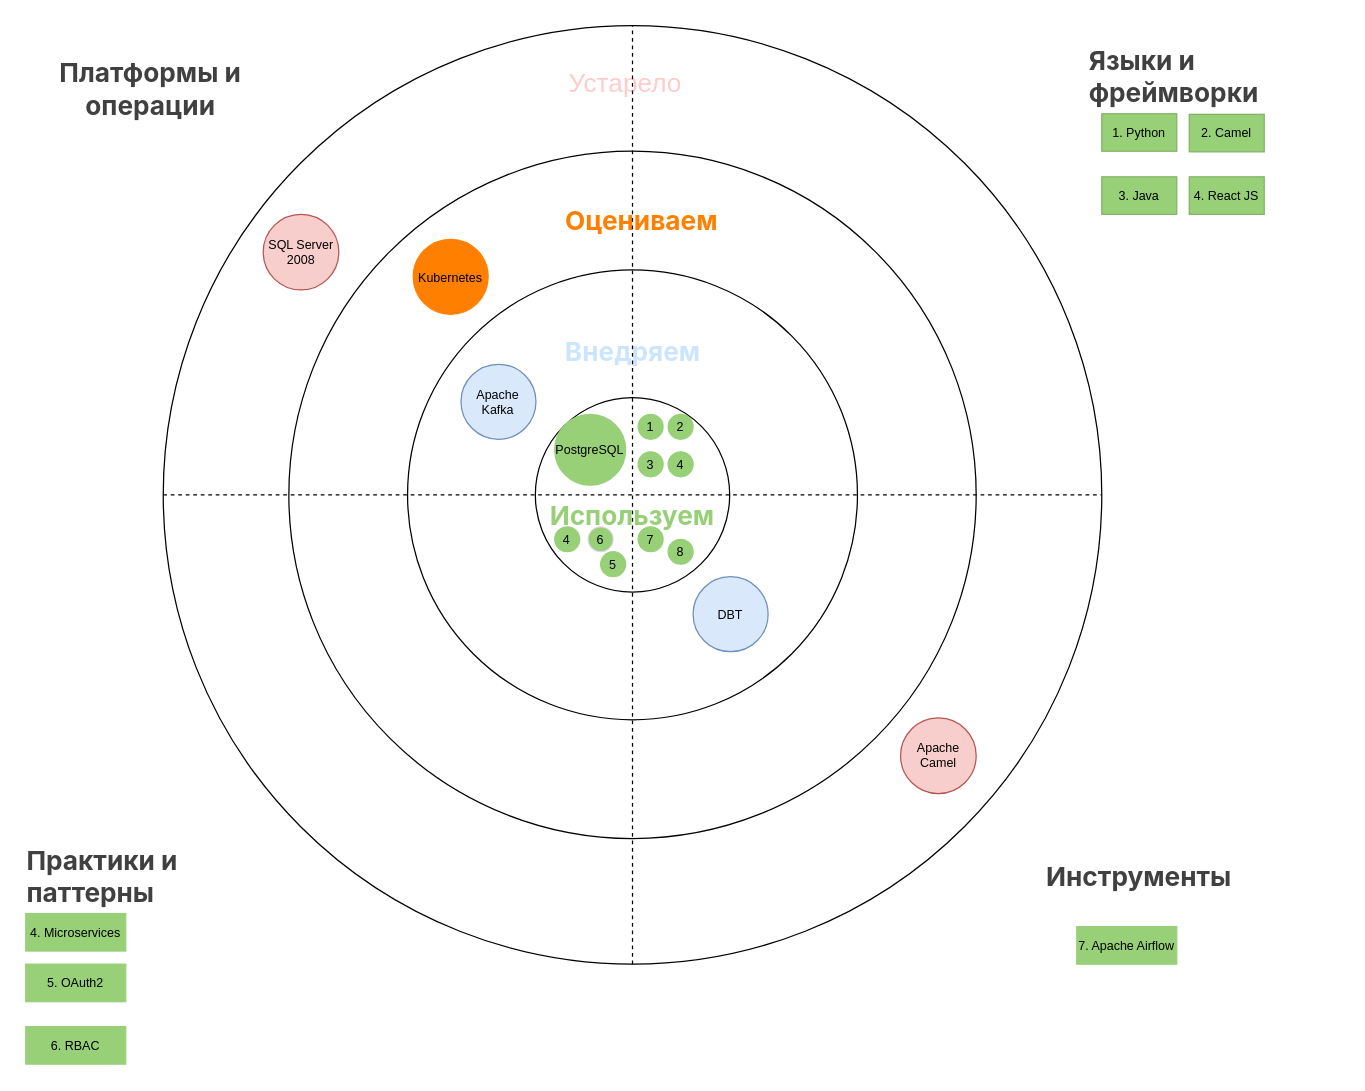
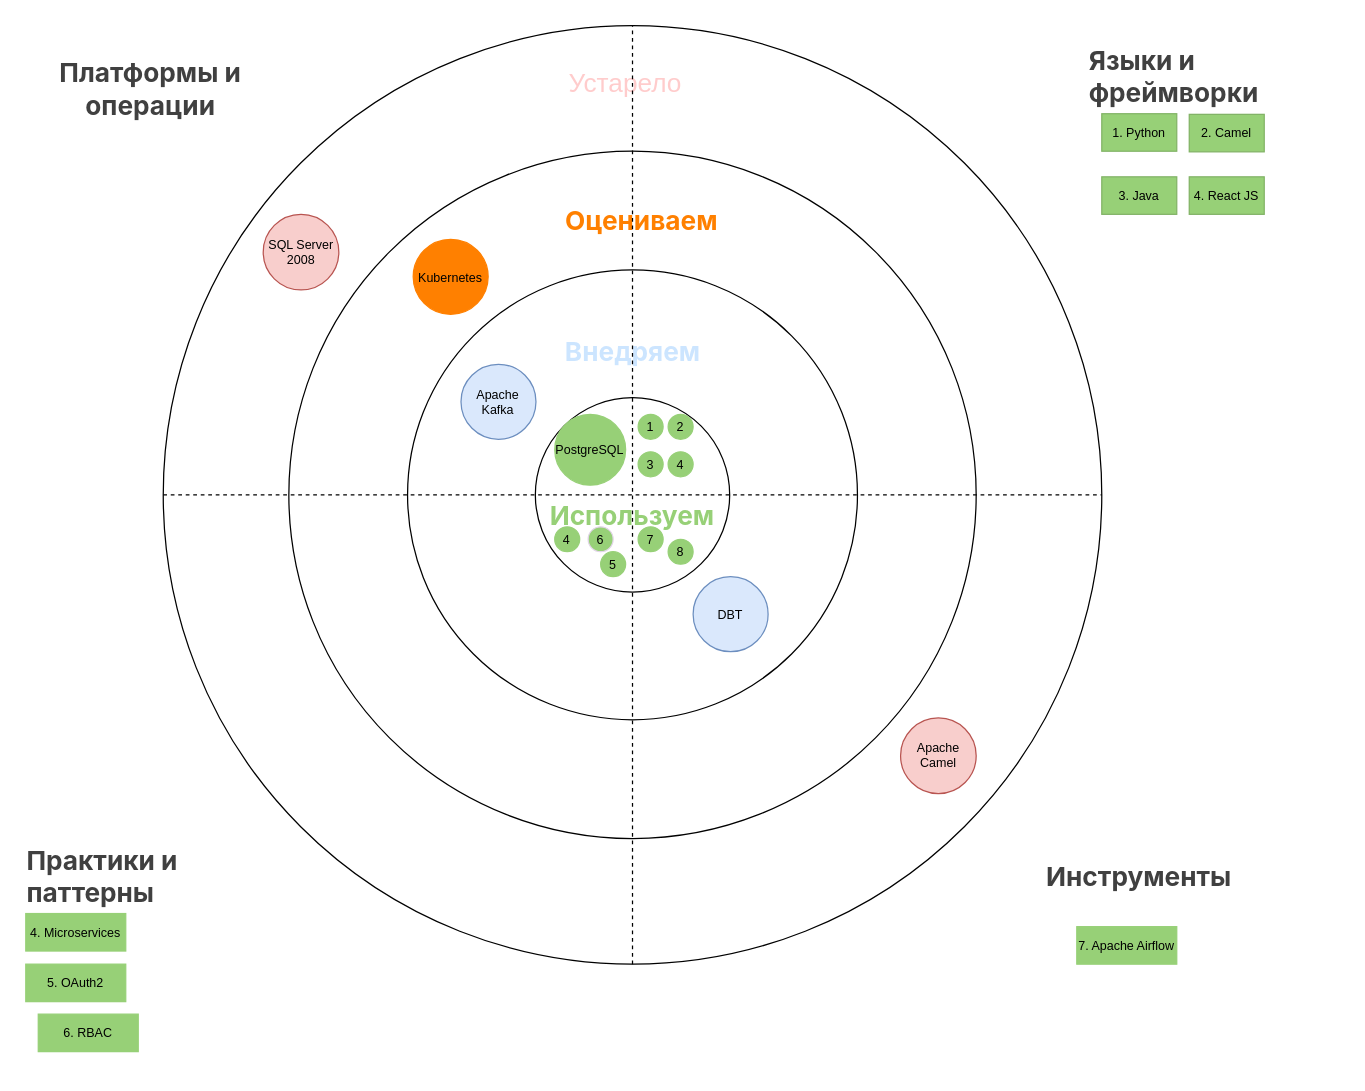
  <mxCell id="0" />
  <mxCell id="1" parent="0" />
  <mxCell id="2" value="" style="ellipse;whiteSpace=wrap;html=1;aspect=fixed;" parent="1" vertex="1"><mxGeometry x="130" y="20" width="751" height="751" as="geometry" /></mxCell>
  <mxCell id="3" value="" style="ellipse;whiteSpace=wrap;html=1;aspect=fixed;" parent="1" vertex="1"><mxGeometry x="230.5" y="120.5" width="550" height="550" as="geometry" /></mxCell>
  <mxCell id="4" value="" style="ellipse;whiteSpace=wrap;html=1;aspect=fixed;" parent="1" vertex="1"><mxGeometry x="325.5" y="215.5" width="360" height="360" as="geometry" /></mxCell>
  <mxCell id="5" value="" style="ellipse;whiteSpace=wrap;html=1;aspect=fixed;" parent="1" vertex="1"><mxGeometry x="427.75" y="317.75" width="155.5" height="155.5" as="geometry" /></mxCell>
  <mxCell id="6" value="&lt;font color=&quot;#ffcccc&quot;&gt;&lt;span style=&quot;font-size: 21px;&quot;&gt;Устарело&lt;/span&gt;&lt;/font&gt;" style="text;html=1;strokeColor=none;fillColor=none;align=center;verticalAlign=middle;whiteSpace=wrap;rounded=0;fontColor=#99FF33;" parent="1" vertex="1"><mxGeometry x="470" y="51" width="60" height="30" as="geometry" /></mxCell>
  <mxCell id="7" value="&lt;strong style=&quot;font-family: DeepSeek-CJK-patch, Inter, system-ui, -apple-system, BlinkMacSystemFont, &amp;quot;Segoe UI&amp;quot;, Roboto, &amp;quot;Noto Sans&amp;quot;, Ubuntu, Cantarell, &amp;quot;Helvetica Neue&amp;quot;, Oxygen, &amp;quot;Open Sans&amp;quot;, sans-serif; font-size: 21px; text-align: start; background-color: rgb(255, 255, 255);&quot;&gt;&lt;font&gt;Используем&lt;/font&gt;&lt;/strong&gt;" style="text;html=1;strokeColor=none;fillColor=none;align=center;verticalAlign=middle;whiteSpace=wrap;rounded=0;fontColor=#97D077;fontStyle=1;fontSize=41;" parent="1" vertex="1"><mxGeometry x="427.75" y="381" width="154.5" height="50" as="geometry" /></mxCell>
  <mxCell id="8" value="&lt;strong style=&quot;font-family: DeepSeek-CJK-patch, Inter, system-ui, -apple-system, BlinkMacSystemFont, &amp;quot;Segoe UI&amp;quot;, Roboto, &amp;quot;Noto Sans&amp;quot;, Ubuntu, Cantarell, &amp;quot;Helvetica Neue&amp;quot;, Oxygen, &amp;quot;Open Sans&amp;quot;, sans-serif; text-align: start; background-color: rgb(255, 255, 255);&quot;&gt;&lt;font color=&quot;#cce5ff&quot; style=&quot;font-size: 21px;&quot;&gt;Внедряем&lt;/font&gt;&lt;/strong&gt;" style="text;html=1;strokeColor=none;fillColor=none;align=center;verticalAlign=middle;whiteSpace=wrap;rounded=0;fontSize=21;fontColor=#F7F794;" parent="1" vertex="1"><mxGeometry x="441" y="261" width="130" height="40" as="geometry" /></mxCell>
  <mxCell id="9" value="&lt;strong style=&quot;font-family: DeepSeek-CJK-patch, Inter, system-ui, -apple-system, BlinkMacSystemFont, &amp;quot;Segoe UI&amp;quot;, Roboto, &amp;quot;Noto Sans&amp;quot;, Ubuntu, Cantarell, &amp;quot;Helvetica Neue&amp;quot;, Oxygen, &amp;quot;Open Sans&amp;quot;, sans-serif; text-align: start; background-color: rgb(255, 255, 255);&quot;&gt;&lt;font style=&quot;font-size: 21px;&quot;&gt;Оцениваем&lt;/font&gt;&lt;/strong&gt;" style="text;html=1;align=center;verticalAlign=middle;whiteSpace=wrap;rounded=0;fontSize=21;fontColor=#FF8000;" parent="1" vertex="1"><mxGeometry x="443.25" y="151" width="140" height="50" as="geometry" /></mxCell>
  <mxCell id="10" value="" style="endArrow=none;html=1;rounded=0;fontSize=21;fontColor=#FFCCCC;entryX=0.5;entryY=0;entryDx=0;entryDy=0;exitX=0.5;exitY=1;exitDx=0;exitDy=0;strokeWidth=1;dashed=1;" parent="1" source="2" target="2" edge="1"><mxGeometry width="50" height="50" relative="1" as="geometry"><mxPoint x="530" y="411" as="sourcePoint" /><mxPoint x="580" y="361" as="targetPoint" /></mxGeometry></mxCell>
  <mxCell id="11" value="" style="endArrow=none;html=1;rounded=0;fontSize=21;fontColor=#FFCCCC;exitX=0;exitY=0.5;exitDx=0;exitDy=0;entryX=1;entryY=0.5;entryDx=0;entryDy=0;dashed=1;" parent="1" source="2" target="2" edge="1"><mxGeometry width="50" height="50" relative="1" as="geometry"><mxPoint x="530" y="411" as="sourcePoint" /><mxPoint x="580" y="361" as="targetPoint" /></mxGeometry></mxCell>
  <mxCell id="12" value="&lt;strong style=&quot;color: rgb(64, 64, 64); font-family: DeepSeek-CJK-patch, Inter, system-ui, -apple-system, BlinkMacSystemFont, &amp;quot;Segoe UI&amp;quot;, Roboto, &amp;quot;Noto Sans&amp;quot;, Ubuntu, Cantarell, &amp;quot;Helvetica Neue&amp;quot;, Oxygen, &amp;quot;Open Sans&amp;quot;, sans-serif; font-style: normal; font-variant-ligatures: normal; font-variant-caps: normal; letter-spacing: normal; orphans: 2; text-align: start; text-indent: 0px; text-transform: none; widows: 2; word-spacing: 0px; -webkit-text-stroke-width: 0px; background-color: rgb(255, 255, 255); text-decoration-thickness: initial; text-decoration-style: initial; text-decoration-color: initial;&quot;&gt;&lt;font style=&quot;font-size: 21px;&quot;&gt;Платформы и операции&lt;/font&gt;&lt;/strong&gt;" style="text;html=1;strokeColor=none;fillColor=none;align=center;verticalAlign=middle;whiteSpace=wrap;rounded=0;fontSize=21;fontColor=#000000;" parent="1" vertex="1"><mxGeometry x="20" y="41" width="200" height="60" as="geometry" /></mxCell>
  <mxCell id="13" value="&lt;div style=&quot;text-align: start;&quot;&gt;&lt;font face=&quot;DeepSeek-CJK-patch, Inter, system-ui, -apple-system, BlinkMacSystemFont, Segoe UI, Roboto, Noto Sans, Ubuntu, Cantarell, Helvetica Neue, Oxygen, Open Sans, sans-serif&quot; color=&quot;#404040&quot;&gt;&lt;span style=&quot;background-color: rgb(255, 255, 255);&quot;&gt;&lt;b&gt;Языки и фреймворки&lt;/b&gt;&lt;/span&gt;&lt;/font&gt;&lt;/div&gt;" style="text;html=1;strokeColor=none;fillColor=none;align=center;verticalAlign=middle;whiteSpace=wrap;rounded=0;fontSize=21;fontColor=#000000;" parent="1" vertex="1"><mxGeometry x="870" y="30.5" width="200" height="60" as="geometry" /></mxCell>
  <mxCell id="14" value="&lt;div style=&quot;text-align: start;&quot;&gt;&lt;font face=&quot;DeepSeek-CJK-patch, Inter, system-ui, -apple-system, BlinkMacSystemFont, Segoe UI, Roboto, Noto Sans, Ubuntu, Cantarell, Helvetica Neue, Oxygen, Open Sans, sans-serif&quot; color=&quot;#404040&quot;&gt;&lt;span style=&quot;background-color: rgb(255, 255, 255);&quot;&gt;&lt;b&gt;Практики и паттерны&lt;/b&gt;&lt;/span&gt;&lt;/font&gt;&lt;/div&gt;" style="text;html=1;strokeColor=none;fillColor=none;align=center;verticalAlign=middle;whiteSpace=wrap;rounded=0;fontSize=21;fontColor=#000000;" parent="1" vertex="1"><mxGeometry x="20" y="670.5" width="200" height="60" as="geometry" /></mxCell>
  <mxCell id="15" value="&lt;div style=&quot;text-align: start;&quot;&gt;&lt;font face=&quot;DeepSeek-CJK-patch, Inter, system-ui, -apple-system, BlinkMacSystemFont, Segoe UI, Roboto, Noto Sans, Ubuntu, Cantarell, Helvetica Neue, Oxygen, Open Sans, sans-serif&quot; color=&quot;#404040&quot;&gt;&lt;span style=&quot;background-color: rgb(255, 255, 255);&quot;&gt;&lt;b&gt;Инструменты&lt;/b&gt;&lt;/span&gt;&lt;/font&gt;&lt;/div&gt;" style="text;html=1;strokeColor=none;fillColor=none;align=center;verticalAlign=middle;whiteSpace=wrap;rounded=0;fontSize=21;fontColor=#000000;" parent="1" vertex="1"><mxGeometry x="811" y="670.5" width="200" height="60" as="geometry" /></mxCell>
  <mxCell id="16" value="SQL Server 2008" style="ellipse;whiteSpace=wrap;html=1;aspect=fixed;fontSize=10;fillColor=#f8cecc;strokeColor=#b85450;" parent="1" vertex="1"><mxGeometry x="210" y="171" width="60.5" height="60.5" as="geometry" /></mxCell>
  <mxCell id="17" value="Apache Kafka" style="ellipse;whiteSpace=wrap;html=1;aspect=fixed;fontSize=10;fillColor=#dae8fc;strokeColor=#6c8ebf;" parent="1" vertex="1"><mxGeometry x="368.25" y="291" width="60" height="60" as="geometry" /></mxCell>
  <mxCell id="18" value="&lt;span style=&quot;font-size: 10px;&quot;&gt;Kubernetes&lt;/span&gt;" style="ellipse;whiteSpace=wrap;html=1;aspect=fixed;fontSize=13;fillColor=#FF8000;strokeColor=#FF8000;" parent="1" vertex="1"><mxGeometry x="330" y="191" width="60" height="60" as="geometry" /></mxCell>
  <mxCell id="19" value="1" style="ellipse;whiteSpace=wrap;html=1;aspect=fixed;fontSize=10;fillColor=#97D077;strokeColor=#97D077;" parent="1" vertex="1"><mxGeometry x="510" y="331" width="20" height="20" as="geometry" /></mxCell>
  <mxCell id="20" value="2" style="ellipse;whiteSpace=wrap;html=1;aspect=fixed;fontSize=10;fillColor=#97D077;strokeColor=#97D077;" parent="1" vertex="1"><mxGeometry x="534" y="331" width="20" height="20" as="geometry" /></mxCell>
  <mxCell id="21" value="3" style="ellipse;whiteSpace=wrap;html=1;aspect=fixed;fontSize=10;fillColor=#97D077;strokeColor=#97D077;" parent="1" vertex="1"><mxGeometry x="510" y="361" width="20" height="20" as="geometry" /></mxCell>
  <mxCell id="22" value="1. Python" style="text;html=1;strokeColor=#82b366;fillColor=#97D077;align=center;verticalAlign=middle;whiteSpace=wrap;rounded=0;fontSize=10;" parent="1" vertex="1"><mxGeometry x="881" y="90.5" width="60" height="30" as="geometry" /></mxCell>
  <mxCell id="23" value="2. Camel" style="text;html=1;strokeColor=#82b366;fillColor=#97D077;align=center;verticalAlign=middle;whiteSpace=wrap;rounded=0;fontSize=10;" parent="1" vertex="1"><mxGeometry x="951" y="91" width="60" height="30" as="geometry" /></mxCell>
  <mxCell id="24" value="3. Java" style="text;html=1;strokeColor=#82b366;fillColor=#97D077;align=center;verticalAlign=middle;whiteSpace=wrap;rounded=0;fontSize=10;" parent="1" vertex="1"><mxGeometry x="881" y="141" width="60" height="30" as="geometry" /></mxCell>
  <mxCell id="25" value="4. React JS" style="text;html=1;strokeColor=#82b366;fillColor=#97D077;align=center;verticalAlign=middle;whiteSpace=wrap;rounded=0;fontSize=10;" vertex="1" parent="1"><mxGeometry x="951" y="141" width="60" height="30" as="geometry" /></mxCell>
  <mxCell id="26" value="4" style="ellipse;whiteSpace=wrap;html=1;aspect=fixed;fontSize=10;fillColor=#97D077;strokeColor=#97D077;" vertex="1" parent="1"><mxGeometry x="534" y="361" width="20" height="20" as="geometry" /></mxCell>
  <mxCell id="27" value="4. Microservices" style="text;html=1;strokeColor=#97D077;fillColor=#97D077;align=center;verticalAlign=middle;whiteSpace=wrap;rounded=0;fontSize=10;" vertex="1" parent="1"><mxGeometry x="20" y="730.5" width="80" height="30" as="geometry" /></mxCell>
  <mxCell id="28" value="5. OAuth2" style="text;html=1;strokeColor=#97D077;fillColor=#97D077;align=center;verticalAlign=middle;whiteSpace=wrap;rounded=0;fontSize=10;" vertex="1" parent="1"><mxGeometry x="20" y="771" width="80" height="30" as="geometry" /></mxCell>
- <mxCell id="29" value="6. RBAC" style="text;html=1;strokeColor=#97D077;fillColor=#97D077;align=center;verticalAlign=middle;whiteSpace=wrap;rounded=0;fontSize=10;" vertex="1" parent="1"><mxGeometry x="20" y="821" width="80" height="30" as="geometry" /></mxCell>
+ <mxCell id="29" value="6. RBAC" style="text;html=1;strokeColor=#97D077;fillColor=#97D077;align=center;verticalAlign=middle;whiteSpace=wrap;rounded=0;fontSize=10;" vertex="1" parent="1"><mxGeometry x="30" y="811" width="80" height="30" as="geometry" /></mxCell>
  <mxCell id="30" value="4" style="ellipse;whiteSpace=wrap;html=1;aspect=fixed;fontSize=10;fillColor=#97D077;strokeColor=#97D077;" vertex="1" parent="1"><mxGeometry x="443.25" y="421" width="20" height="20" as="geometry" /></mxCell>
  <mxCell id="31" value="6" style="ellipse;whiteSpace=wrap;html=1;aspect=fixed;fontSize=10;fillColor=#97D077;strokeColor=#E1D5E7;" vertex="1" parent="1"><mxGeometry x="470" y="421" width="20" height="20" as="geometry" /></mxCell>
  <mxCell id="32" value="5" style="ellipse;whiteSpace=wrap;html=1;aspect=fixed;fontSize=10;fillColor=#97D077;strokeColor=#97D077;" vertex="1" parent="1"><mxGeometry x="480" y="441" width="20" height="20" as="geometry" /></mxCell>
  <mxCell id="33" value="PostgreSQL" style="ellipse;whiteSpace=wrap;html=1;aspect=fixed;fontSize=10;fillColor=#97D077;strokeColor=#97D077;" vertex="1" parent="1"><mxGeometry x="443.25" y="331" width="56.75" height="56.75" as="geometry" /></mxCell>
  <mxCell id="34" value="7. Apache Airflow" style="text;html=1;strokeColor=#97D077;fillColor=#97D077;align=center;verticalAlign=middle;whiteSpace=wrap;rounded=0;fontSize=10;" vertex="1" parent="1"><mxGeometry x="861" y="741" width="80" height="30" as="geometry" /></mxCell>
  <mxCell id="35" value="7" style="ellipse;whiteSpace=wrap;html=1;aspect=fixed;fontSize=10;fillColor=#97D077;strokeColor=#97D077;" vertex="1" parent="1"><mxGeometry x="510" y="421" width="20" height="20" as="geometry" /></mxCell>
  <mxCell id="36" value="DBT" style="ellipse;whiteSpace=wrap;html=1;aspect=fixed;fontSize=10;fillColor=#dae8fc;strokeColor=#6c8ebf;" vertex="1" parent="1"><mxGeometry x="554" y="461" width="60" height="60" as="geometry" /></mxCell>
  <mxCell id="37" value="8" style="ellipse;whiteSpace=wrap;html=1;aspect=fixed;fontSize=10;fillColor=#97D077;strokeColor=#97D077;" vertex="1" parent="1"><mxGeometry x="534" y="431" width="20" height="20" as="geometry" /></mxCell>
  <mxCell id="38" value="Apache Camel" style="ellipse;whiteSpace=wrap;html=1;aspect=fixed;fontSize=10;fillColor=#f8cecc;strokeColor=#b85450;" vertex="1" parent="1"><mxGeometry x="720" y="574" width="60.5" height="60.5" as="geometry" /></mxCell>
